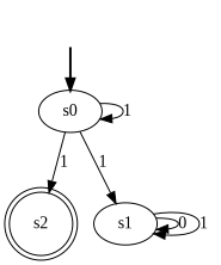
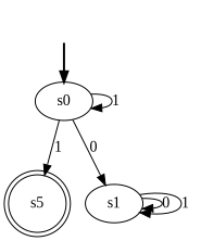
  digraph {
    fontname="Liberation Serif"
    node [fontname="Liberation Serif"]
    edge [fontname="Liberation Serif"]
    fake0 [style=invisible]
    s0 [root=true]
-   s2 [shape=doublecircle]
+   s2 [shape=doublecircle label=s5]
    s1
    fake0 -> s0 [style=bold]
    s0 -> s0 [label=1]
    s0 -> s2 [label=1]
-   s0 -> s1 [label=1]
+   s0 -> s1 [label=0]
    s1 -> s1 [label=0]
    s1 -> s1 [label=1]
  }
